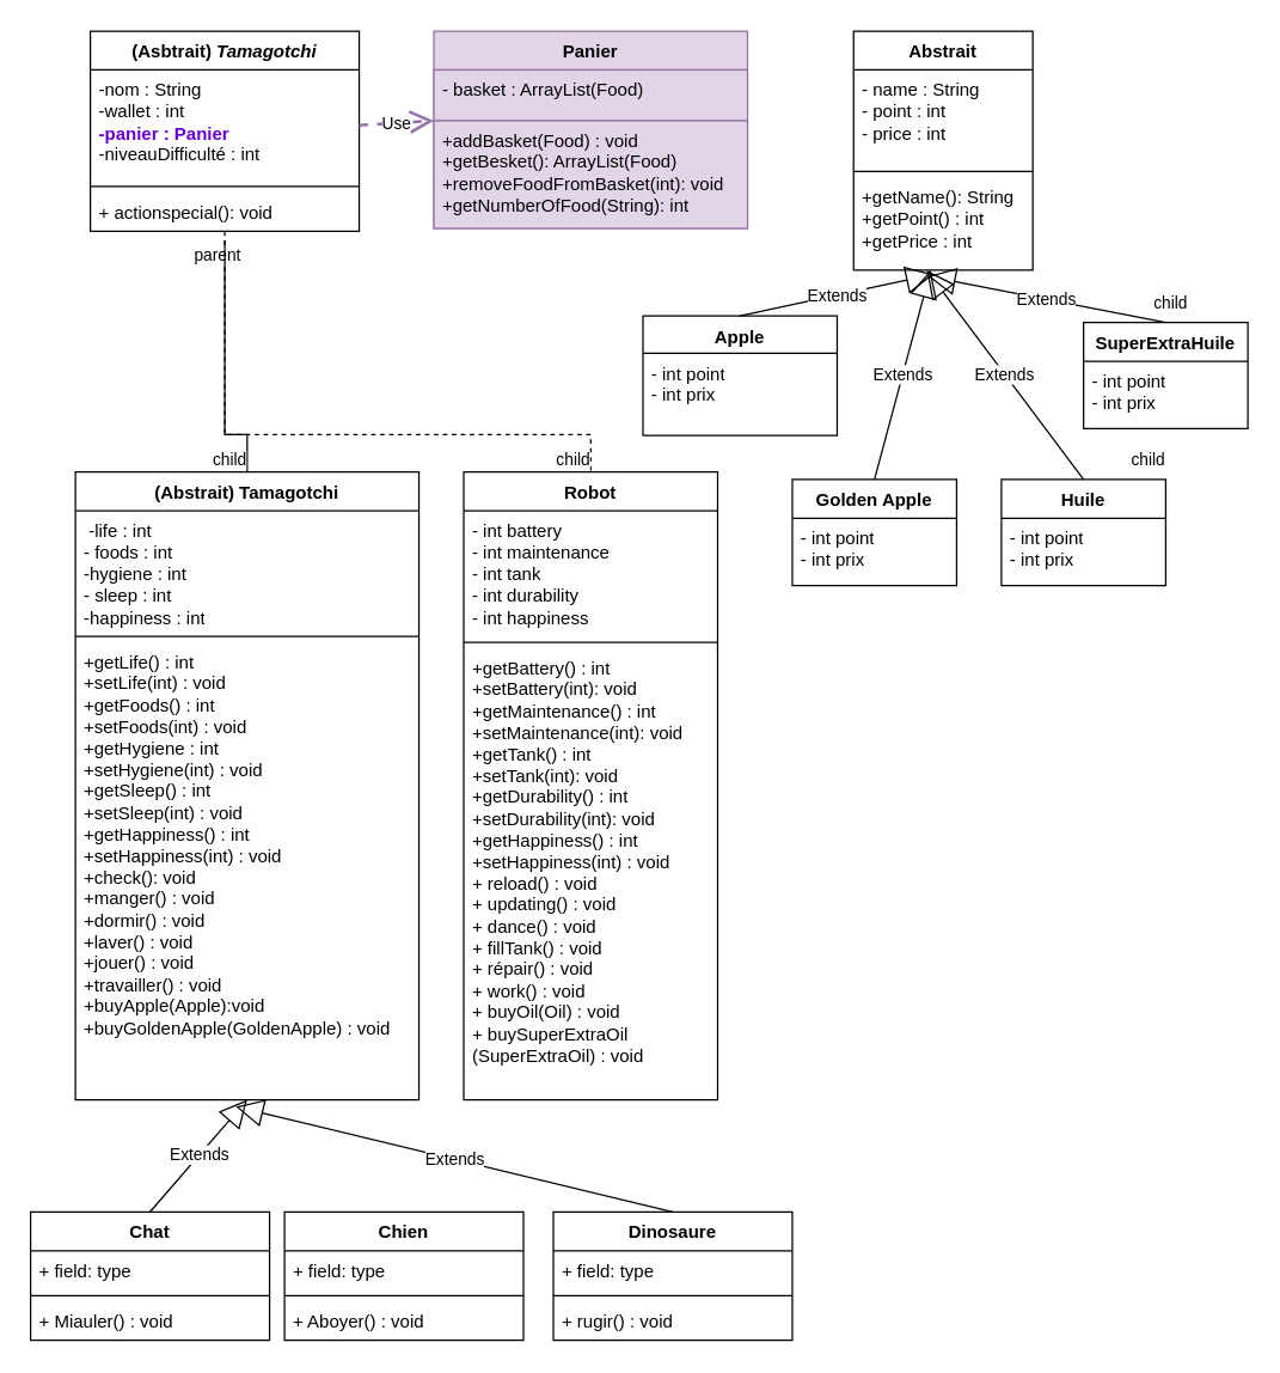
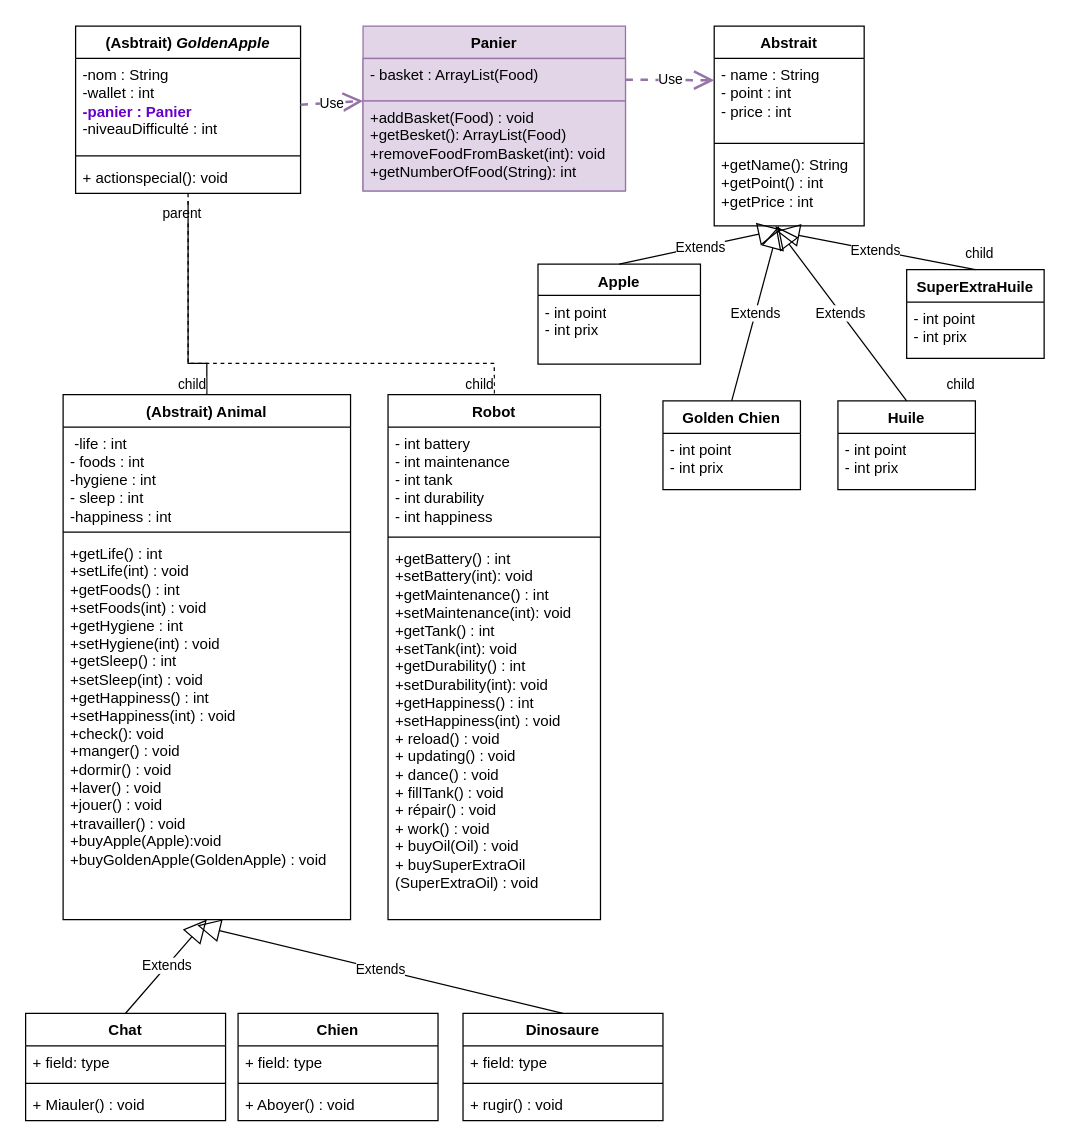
  <mxCell id="0" />
  <mxCell id="1" parent="0" />
- <mxCell id="2" value="(Asbtrait)&amp;nbsp;&lt;i&gt;Tamagotchi&lt;/i&gt;" style="swimlane;fontStyle=1;align=center;verticalAlign=top;childLayout=stackLayout;horizontal=1;startSize=26;horizontalStack=0;resizeParent=1;resizeParentMax=0;resizeLast=0;collapsible=1;marginBottom=0;whiteSpace=wrap;html=1;" parent="1" vertex="1"><mxGeometry x="60" y="20" width="180" height="134" as="geometry" /></mxCell>
+ <mxCell id="2" value="(Asbtrait)&amp;nbsp;&lt;i&gt;GoldenApple&lt;/i&gt;" style="swimlane;fontStyle=1;align=center;verticalAlign=top;childLayout=stackLayout;horizontal=1;startSize=26;horizontalStack=0;resizeParent=1;resizeParentMax=0;resizeLast=0;collapsible=1;marginBottom=0;whiteSpace=wrap;html=1;" parent="1" vertex="1"><mxGeometry x="60" y="20" width="180" height="134" as="geometry" /></mxCell>
  <mxCell id="3" value="&lt;div&gt;-nom : String&lt;/div&gt;&lt;div&gt;-wallet : int&lt;/div&gt;&lt;div&gt;&lt;font color=&quot;#6600cc&quot;&gt;&lt;b&gt;-panier : Panier&lt;/b&gt;&lt;/font&gt;&lt;br&gt;&lt;/div&gt;&lt;div&gt;-niveauDifficulté : int&lt;/div&gt;" style="text;strokeColor=none;fillColor=none;align=left;verticalAlign=top;spacingLeft=4;spacingRight=4;overflow=hidden;rotatable=0;points=[[0,0.5],[1,0.5]];portConstraint=eastwest;whiteSpace=wrap;html=1;" parent="2" vertex="1"><mxGeometry y="26" width="180" height="74" as="geometry" /></mxCell>
  <mxCell id="4" value="" style="line;strokeWidth=1;fillColor=none;align=left;verticalAlign=middle;spacingTop=-1;spacingLeft=3;spacingRight=3;rotatable=0;labelPosition=right;points=[];portConstraint=eastwest;strokeColor=inherit;" parent="2" vertex="1"><mxGeometry y="100" width="180" height="8" as="geometry" /></mxCell>
  <mxCell id="5" value="+ actionspecial(): void" style="text;strokeColor=none;fillColor=none;align=left;verticalAlign=top;spacingLeft=4;spacingRight=4;overflow=hidden;rotatable=0;points=[[0,0.5],[1,0.5]];portConstraint=eastwest;whiteSpace=wrap;html=1;" parent="2" vertex="1"><mxGeometry y="108" width="180" height="26" as="geometry" /></mxCell>
  <mxCell id="6" value="Dinosaure" style="swimlane;fontStyle=1;align=center;verticalAlign=top;childLayout=stackLayout;horizontal=1;startSize=26;horizontalStack=0;resizeParent=1;resizeParentMax=0;resizeLast=0;collapsible=1;marginBottom=0;whiteSpace=wrap;html=1;" parent="1" vertex="1"><mxGeometry x="370" y="810" width="160" height="86" as="geometry" /></mxCell>
  <mxCell id="7" value="+ field: type" style="text;strokeColor=none;fillColor=none;align=left;verticalAlign=top;spacingLeft=4;spacingRight=4;overflow=hidden;rotatable=0;points=[[0,0.5],[1,0.5]];portConstraint=eastwest;whiteSpace=wrap;html=1;" parent="6" vertex="1"><mxGeometry y="26" width="160" height="26" as="geometry" /></mxCell>
  <mxCell id="8" value="" style="line;strokeWidth=1;fillColor=none;align=left;verticalAlign=middle;spacingTop=-1;spacingLeft=3;spacingRight=3;rotatable=0;labelPosition=right;points=[];portConstraint=eastwest;strokeColor=inherit;" parent="6" vertex="1"><mxGeometry y="52" width="160" height="8" as="geometry" /></mxCell>
  <mxCell id="9" value="+ rugir() : void" style="text;strokeColor=none;fillColor=none;align=left;verticalAlign=top;spacingLeft=4;spacingRight=4;overflow=hidden;rotatable=0;points=[[0,0.5],[1,0.5]];portConstraint=eastwest;whiteSpace=wrap;html=1;" parent="6" vertex="1"><mxGeometry y="60" width="160" height="26" as="geometry" /></mxCell>
  <mxCell id="10" value="Robot" style="swimlane;fontStyle=1;align=center;verticalAlign=top;childLayout=stackLayout;horizontal=1;startSize=26;horizontalStack=0;resizeParent=1;resizeParentMax=0;resizeLast=0;collapsible=1;marginBottom=0;whiteSpace=wrap;html=1;" parent="1" vertex="1"><mxGeometry x="310" y="315" width="170" height="420" as="geometry" /></mxCell>
  <mxCell id="11" value="- int battery&lt;br&gt;- int&amp;nbsp;maintenance&lt;br&gt;- int tank&lt;br&gt;- int durability&lt;br&gt;- int happiness" style="text;strokeColor=none;fillColor=none;align=left;verticalAlign=top;spacingLeft=4;spacingRight=4;overflow=hidden;rotatable=0;points=[[0,0.5],[1,0.5]];portConstraint=eastwest;whiteSpace=wrap;html=1;" parent="10" vertex="1"><mxGeometry y="26" width="170" height="84" as="geometry" /></mxCell>
  <mxCell id="12" value="" style="line;strokeWidth=1;fillColor=none;align=left;verticalAlign=middle;spacingTop=-1;spacingLeft=3;spacingRight=3;rotatable=0;labelPosition=right;points=[];portConstraint=eastwest;strokeColor=inherit;" parent="10" vertex="1"><mxGeometry y="110" width="170" height="8" as="geometry" /></mxCell>
  <mxCell id="13" value="+getBattery() : int&lt;br&gt;+setBattery(int): void&lt;br&gt;+getMaintenance() : int&lt;br style=&quot;border-color: var(--border-color);&quot;&gt;+setMaintenance(int): void&lt;br&gt;+getTank() : int&lt;br style=&quot;border-color: var(--border-color);&quot;&gt;+setTank(int): void&lt;br&gt;+getDurability() : int&lt;br style=&quot;border-color: var(--border-color);&quot;&gt;+setDurability(int): void&lt;br&gt;&lt;div style=&quot;border-color: var(--border-color);&quot;&gt;+getHappiness() : int&lt;br style=&quot;border-color: var(--border-color);&quot;&gt;&lt;/div&gt;+setHappiness(int) : void&lt;br&gt;+ reload() : void&lt;br&gt;&lt;div&gt;+ updating() : void&lt;/div&gt;+ dance() : void&lt;br&gt;+ fillTank() : void&lt;br&gt;+ répair() : void&lt;br&gt;+ work() : void&lt;br&gt;+ buyOil(Oil) : void&lt;br&gt;+ buySuperExtraOil (SuperExtraOil) : void" style="text;strokeColor=none;fillColor=none;align=left;verticalAlign=top;spacingLeft=4;spacingRight=4;overflow=hidden;rotatable=0;points=[[0,0.5],[1,0.5]];portConstraint=eastwest;whiteSpace=wrap;html=1;" parent="10" vertex="1"><mxGeometry y="118" width="170" height="302" as="geometry" /></mxCell>
- <mxCell id="14" value="(Abstrait) Tamagotchi" style="swimlane;fontStyle=1;align=center;verticalAlign=top;childLayout=stackLayout;horizontal=1;startSize=26;horizontalStack=0;resizeParent=1;resizeParentMax=0;resizeLast=0;collapsible=1;marginBottom=0;whiteSpace=wrap;html=1;" parent="1" vertex="1"><mxGeometry x="50" y="315" width="230" height="420" as="geometry" /></mxCell>
+ <mxCell id="14" value="(Abstrait) Animal" style="swimlane;fontStyle=1;align=center;verticalAlign=top;childLayout=stackLayout;horizontal=1;startSize=26;horizontalStack=0;resizeParent=1;resizeParentMax=0;resizeLast=0;collapsible=1;marginBottom=0;whiteSpace=wrap;html=1;" parent="1" vertex="1"><mxGeometry x="50" y="315" width="230" height="420" as="geometry" /></mxCell>
  <mxCell id="15" value="&lt;div&gt;&amp;nbsp;-life : int&lt;br&gt;&lt;/div&gt;&lt;div&gt;- foods : int&lt;/div&gt;&lt;div&gt;-hygiene : int&lt;/div&gt;&lt;div&gt;- sleep : int&lt;/div&gt;&lt;div&gt;-happiness : int&lt;br&gt;&lt;/div&gt;&lt;div&gt;&lt;br&gt;&lt;/div&gt;" style="text;strokeColor=none;fillColor=none;align=left;verticalAlign=top;spacingLeft=4;spacingRight=4;overflow=hidden;rotatable=0;points=[[0,0.5],[1,0.5]];portConstraint=eastwest;whiteSpace=wrap;html=1;" parent="14" vertex="1"><mxGeometry y="26" width="230" height="80" as="geometry" /></mxCell>
  <mxCell id="16" value="" style="line;strokeWidth=1;fillColor=none;align=left;verticalAlign=middle;spacingTop=-1;spacingLeft=3;spacingRight=3;rotatable=0;labelPosition=right;points=[];portConstraint=eastwest;strokeColor=inherit;" parent="14" vertex="1"><mxGeometry y="106" width="230" height="8" as="geometry" /></mxCell>
  <mxCell id="17" value="&lt;div&gt;+getLife() : int&lt;br&gt;&lt;/div&gt;&lt;div&gt;+setLife(int) : void&lt;/div&gt;&lt;div&gt;&lt;div&gt;+getFoods() : int&lt;br&gt;&lt;/div&gt;+setFoods(int) : void&lt;/div&gt;&lt;div&gt;&lt;div&gt;+getHygiene : int&lt;br&gt;&lt;/div&gt;+setHygiene(int) : void&lt;/div&gt;&lt;div&gt;&lt;div&gt;+getSleep() : int&lt;br&gt;&lt;/div&gt;+setSleep(int) : void&lt;/div&gt;&lt;div&gt;&lt;div&gt;+getHappiness() : int&lt;br&gt;&lt;/div&gt;+setHappiness(int) : void&lt;/div&gt;&lt;div&gt;+check(): void&lt;br&gt;&lt;/div&gt;&lt;div&gt;+manger() : void&lt;/div&gt;&lt;div&gt;+dormir() : void&lt;/div&gt;&lt;div&gt;+laver() : void&lt;/div&gt;&lt;div&gt;+jouer() : void&lt;/div&gt;&lt;div&gt;+travailler() : void&lt;br&gt;&lt;/div&gt;&lt;div&gt;+buyApple(Apple):void&lt;/div&gt;&lt;div&gt;+buyGoldenApple(GoldenApple) : void&lt;/div&gt;&lt;div&gt;&lt;br&gt;&lt;/div&gt;" style="text;strokeColor=none;fillColor=none;align=left;verticalAlign=top;spacingLeft=4;spacingRight=4;overflow=hidden;rotatable=0;points=[[0,0.5],[1,0.5]];portConstraint=eastwest;whiteSpace=wrap;html=1;" parent="14" vertex="1"><mxGeometry y="114" width="230" height="306" as="geometry" /></mxCell>
  <mxCell id="18" value="" style="endArrow=none;html=1;edgeStyle=orthogonalEdgeStyle;rounded=0;exitX=0.5;exitY=1;exitDx=0;exitDy=0;entryX=0.5;entryY=0;entryDx=0;entryDy=0;dashed=1;" parent="1" source="2" target="10" edge="1"><mxGeometry relative="1" as="geometry"><mxPoint x="421" y="490" as="sourcePoint" /><mxPoint x="581" y="490" as="targetPoint" /><Array as="points"><mxPoint x="150" y="290" /><mxPoint x="395" y="290" /></Array></mxGeometry></mxCell>
  <mxCell id="19" value="parent" style="edgeLabel;resizable=0;html=1;align=left;verticalAlign=bottom;" parent="18" connectable="0" vertex="1"><mxGeometry x="-1" relative="1" as="geometry"><mxPoint x="-22" y="24" as="offset" /></mxGeometry></mxCell>
  <mxCell id="20" value="child" style="edgeLabel;resizable=0;html=1;align=right;verticalAlign=bottom;" parent="18" connectable="0" vertex="1"><mxGeometry x="1" relative="1" as="geometry" /></mxCell>
  <mxCell id="21" value="" style="endArrow=none;html=1;edgeStyle=orthogonalEdgeStyle;rounded=0;entryX=0.5;entryY=0;entryDx=0;entryDy=0;exitX=0.5;exitY=1.231;exitDx=0;exitDy=0;exitPerimeter=0;" parent="1" source="5" target="14" edge="1"><mxGeometry relative="1" as="geometry"><mxPoint x="391" y="360" as="sourcePoint" /><mxPoint x="540.5" y="474" as="targetPoint" /><Array as="points"><mxPoint x="150" y="290" /><mxPoint x="165" y="290" /></Array></mxGeometry></mxCell>
  <mxCell id="22" value="child" style="edgeLabel;resizable=0;html=1;align=right;verticalAlign=bottom;" parent="21" connectable="0" vertex="1"><mxGeometry x="1" relative="1" as="geometry" /></mxCell>
  <mxCell id="23" value="Abstrait" style="swimlane;fontStyle=1;align=center;verticalAlign=top;childLayout=stackLayout;horizontal=1;startSize=26;horizontalStack=0;resizeParent=1;resizeParentMax=0;resizeLast=0;collapsible=1;marginBottom=0;whiteSpace=wrap;html=1;" parent="1" vertex="1"><mxGeometry x="571" y="20" width="120" height="160" as="geometry" /></mxCell>
  <mxCell id="24" value="&lt;div&gt;- name : String&lt;/div&gt;&lt;div&gt;- point : int&lt;/div&gt;&lt;div&gt;- price : int&lt;/div&gt;&lt;div&gt;&lt;br&gt;&lt;/div&gt;" style="text;strokeColor=none;fillColor=none;align=left;verticalAlign=top;spacingLeft=4;spacingRight=4;overflow=hidden;rotatable=0;points=[[0,0.5],[1,0.5]];portConstraint=eastwest;whiteSpace=wrap;html=1;" parent="23" vertex="1"><mxGeometry y="26" width="120" height="64" as="geometry" /></mxCell>
  <mxCell id="25" value="" style="line;strokeWidth=1;fillColor=none;align=left;verticalAlign=middle;spacingTop=-1;spacingLeft=3;spacingRight=3;rotatable=0;labelPosition=right;points=[];portConstraint=eastwest;strokeColor=inherit;" parent="23" vertex="1"><mxGeometry y="90" width="120" height="8" as="geometry" /></mxCell>
  <mxCell id="26" value="+getName(): String&lt;br&gt;+getPoint() : int&lt;br&gt;+getPrice : int" style="text;strokeColor=none;fillColor=none;align=left;verticalAlign=top;spacingLeft=4;spacingRight=4;overflow=hidden;rotatable=0;points=[[0,0.5],[1,0.5]];portConstraint=eastwest;whiteSpace=wrap;html=1;" parent="23" vertex="1"><mxGeometry y="98" width="120" height="62" as="geometry" /></mxCell>
  <mxCell id="27" value="Use" style="endArrow=open;endSize=12;dashed=1;html=1;rounded=0;exitX=1;exitY=0.5;exitDx=0;exitDy=0;entryX=0;entryY=1;entryDx=0;entryDy=0;entryPerimeter=0;fillColor=#e1d5e7;strokeColor=#9673a6;strokeWidth=2;" parent="1" source="3" target="49" edge="1"><mxGeometry width="160" relative="1" as="geometry"><mxPoint x="391" y="135.5" as="sourcePoint" /><mxPoint x="551" y="135.5" as="targetPoint" /></mxGeometry></mxCell>
  <mxCell id="28" value="Apple" style="swimlane;fontStyle=1;align=center;verticalAlign=top;childLayout=stackLayout;horizontal=1;startSize=25;horizontalStack=0;resizeParent=1;resizeParentMax=0;resizeLast=0;collapsible=1;marginBottom=0;whiteSpace=wrap;html=1;" parent="1" vertex="1"><mxGeometry x="430" y="210.5" width="130" height="80" as="geometry" /></mxCell>
  <mxCell id="29" value="- int point&lt;br&gt;- int&amp;nbsp;prix" style="text;strokeColor=none;fillColor=none;align=left;verticalAlign=top;spacingLeft=4;spacingRight=4;overflow=hidden;rotatable=0;points=[[0,0.5],[1,0.5]];portConstraint=eastwest;whiteSpace=wrap;html=1;" parent="28" vertex="1"><mxGeometry y="25" width="130" height="55" as="geometry" /></mxCell>
- <mxCell id="30" value="Golden Apple" style="swimlane;fontStyle=1;align=center;verticalAlign=top;childLayout=stackLayout;horizontal=1;startSize=26;horizontalStack=0;resizeParent=1;resizeParentMax=0;resizeLast=0;collapsible=1;marginBottom=0;whiteSpace=wrap;html=1;" parent="1" vertex="1"><mxGeometry x="530" y="320" width="110" height="71" as="geometry" /></mxCell>
+ <mxCell id="30" value="Golden Chien" style="swimlane;fontStyle=1;align=center;verticalAlign=top;childLayout=stackLayout;horizontal=1;startSize=26;horizontalStack=0;resizeParent=1;resizeParentMax=0;resizeLast=0;collapsible=1;marginBottom=0;whiteSpace=wrap;html=1;" parent="1" vertex="1"><mxGeometry x="530" y="320" width="110" height="71" as="geometry" /></mxCell>
  <mxCell id="31" value="- int point&lt;br&gt;- int&amp;nbsp;prix" style="text;strokeColor=none;fillColor=none;align=left;verticalAlign=top;spacingLeft=4;spacingRight=4;overflow=hidden;rotatable=0;points=[[0,0.5],[1,0.5]];portConstraint=eastwest;whiteSpace=wrap;html=1;" parent="30" vertex="1"><mxGeometry y="26" width="110" height="45" as="geometry" /></mxCell>
  <mxCell id="32" value="Huile" style="swimlane;fontStyle=1;align=center;verticalAlign=top;childLayout=stackLayout;horizontal=1;startSize=26;horizontalStack=0;resizeParent=1;resizeParentMax=0;resizeLast=0;collapsible=1;marginBottom=0;whiteSpace=wrap;html=1;" parent="1" vertex="1"><mxGeometry x="670" y="320" width="110" height="71" as="geometry" /></mxCell>
  <mxCell id="33" value="- int point&lt;br&gt;- int&amp;nbsp;prix" style="text;strokeColor=none;fillColor=none;align=left;verticalAlign=top;spacingLeft=4;spacingRight=4;overflow=hidden;rotatable=0;points=[[0,0.5],[1,0.5]];portConstraint=eastwest;whiteSpace=wrap;html=1;" parent="32" vertex="1"><mxGeometry y="26" width="110" height="45" as="geometry" /></mxCell>
  <mxCell id="34" value="SuperExtraHuile" style="swimlane;fontStyle=1;align=center;verticalAlign=top;childLayout=stackLayout;horizontal=1;startSize=26;horizontalStack=0;resizeParent=1;resizeParentMax=0;resizeLast=0;collapsible=1;marginBottom=0;whiteSpace=wrap;html=1;" parent="1" vertex="1"><mxGeometry x="725" y="215" width="110" height="71" as="geometry" /></mxCell>
  <mxCell id="35" value="- int point&lt;br&gt;- int&amp;nbsp;prix" style="text;strokeColor=none;fillColor=none;align=left;verticalAlign=top;spacingLeft=4;spacingRight=4;overflow=hidden;rotatable=0;points=[[0,0.5],[1,0.5]];portConstraint=eastwest;whiteSpace=wrap;html=1;" parent="34" vertex="1"><mxGeometry y="26" width="110" height="45" as="geometry" /></mxCell>
  <mxCell id="36" value="child" style="edgeLabel;resizable=0;html=1;align=right;verticalAlign=bottom;" parent="1" connectable="0" vertex="1"><mxGeometry x="780" y="315" as="geometry" /></mxCell>
  <mxCell id="37" value="child" style="edgeLabel;resizable=0;html=1;align=right;verticalAlign=bottom;" parent="1" connectable="0" vertex="1"><mxGeometry x="795" y="210" as="geometry" /></mxCell>
  <mxCell id="38" value="Chien" style="swimlane;fontStyle=1;align=center;verticalAlign=top;childLayout=stackLayout;horizontal=1;startSize=26;horizontalStack=0;resizeParent=1;resizeParentMax=0;resizeLast=0;collapsible=1;marginBottom=0;whiteSpace=wrap;html=1;" parent="1" vertex="1"><mxGeometry x="190" y="810" width="160" height="86" as="geometry" /></mxCell>
  <mxCell id="39" value="+ field: type" style="text;strokeColor=none;fillColor=none;align=left;verticalAlign=top;spacingLeft=4;spacingRight=4;overflow=hidden;rotatable=0;points=[[0,0.5],[1,0.5]];portConstraint=eastwest;whiteSpace=wrap;html=1;" parent="38" vertex="1"><mxGeometry y="26" width="160" height="26" as="geometry" /></mxCell>
  <mxCell id="40" value="" style="line;strokeWidth=1;fillColor=none;align=left;verticalAlign=middle;spacingTop=-1;spacingLeft=3;spacingRight=3;rotatable=0;labelPosition=right;points=[];portConstraint=eastwest;strokeColor=inherit;" parent="38" vertex="1"><mxGeometry y="52" width="160" height="8" as="geometry" /></mxCell>
  <mxCell id="41" value="+ Aboyer() : void" style="text;strokeColor=none;fillColor=none;align=left;verticalAlign=top;spacingLeft=4;spacingRight=4;overflow=hidden;rotatable=0;points=[[0,0.5],[1,0.5]];portConstraint=eastwest;whiteSpace=wrap;html=1;" parent="38" vertex="1"><mxGeometry y="60" width="160" height="26" as="geometry" /></mxCell>
  <mxCell id="42" value="Chat" style="swimlane;fontStyle=1;align=center;verticalAlign=top;childLayout=stackLayout;horizontal=1;startSize=26;horizontalStack=0;resizeParent=1;resizeParentMax=0;resizeLast=0;collapsible=1;marginBottom=0;whiteSpace=wrap;html=1;" parent="1" vertex="1"><mxGeometry x="20" y="810" width="160" height="86" as="geometry" /></mxCell>
  <mxCell id="43" value="+ field: type" style="text;strokeColor=none;fillColor=none;align=left;verticalAlign=top;spacingLeft=4;spacingRight=4;overflow=hidden;rotatable=0;points=[[0,0.5],[1,0.5]];portConstraint=eastwest;whiteSpace=wrap;html=1;" parent="42" vertex="1"><mxGeometry y="26" width="160" height="26" as="geometry" /></mxCell>
  <mxCell id="44" value="" style="line;strokeWidth=1;fillColor=none;align=left;verticalAlign=middle;spacingTop=-1;spacingLeft=3;spacingRight=3;rotatable=0;labelPosition=right;points=[];portConstraint=eastwest;strokeColor=inherit;" parent="42" vertex="1"><mxGeometry y="52" width="160" height="8" as="geometry" /></mxCell>
  <mxCell id="45" value="+ Miauler() : void" style="text;strokeColor=none;fillColor=none;align=left;verticalAlign=top;spacingLeft=4;spacingRight=4;overflow=hidden;rotatable=0;points=[[0,0.5],[1,0.5]];portConstraint=eastwest;whiteSpace=wrap;html=1;" parent="42" vertex="1"><mxGeometry y="60" width="160" height="26" as="geometry" /></mxCell>
  <mxCell id="46" value="Extends" style="endArrow=block;endSize=16;endFill=0;html=1;rounded=0;entryX=0.5;entryY=1;entryDx=0;entryDy=0;exitX=0.5;exitY=0;exitDx=0;exitDy=0;" parent="1" source="42" target="14" edge="1"><mxGeometry width="160" relative="1" as="geometry"><mxPoint x="111" y="860" as="sourcePoint" /><mxPoint x="791" y="560.46" as="targetPoint" /></mxGeometry></mxCell>
  <mxCell id="47" value="Extends" style="endArrow=block;endSize=16;endFill=0;html=1;rounded=0;exitX=0.5;exitY=0;exitDx=0;exitDy=0;entryX=0.467;entryY=1.015;entryDx=0;entryDy=0;entryPerimeter=0;" parent="1" source="6" target="17" edge="1"><mxGeometry width="160" relative="1" as="geometry"><mxPoint x="515" y="860.46" as="sourcePoint" /><mxPoint x="351" y="510.46" as="targetPoint" /></mxGeometry></mxCell>
  <mxCell id="48" value="Panier" style="swimlane;fontStyle=1;align=center;verticalAlign=top;childLayout=stackLayout;horizontal=1;startSize=26;horizontalStack=0;resizeParent=1;resizeParentMax=0;resizeLast=0;collapsible=1;marginBottom=0;whiteSpace=wrap;html=1;fillColor=#e1d5e7;strokeColor=#9673a6;" parent="1" vertex="1"><mxGeometry x="290" y="20" width="210" height="132" as="geometry" /></mxCell>
  <mxCell id="49" value="- basket : ArrayList(Food)" style="text;strokeColor=#9673a6;fillColor=#e1d5e7;align=left;verticalAlign=top;spacingLeft=4;spacingRight=4;overflow=hidden;rotatable=0;points=[[0,0.5],[1,0.5]];portConstraint=eastwest;whiteSpace=wrap;html=1;" parent="48" vertex="1"><mxGeometry y="26" width="210" height="34" as="geometry" /></mxCell>
  <mxCell id="50" value="+addBasket(Food) : void&lt;br&gt;+getBesket(): ArrayList(Food)&lt;br&gt;+removeFoodFromBasket(int): void&lt;br&gt;+getNumberOfFood(String): int" style="text;strokeColor=#9673a6;fillColor=#e1d5e7;align=left;verticalAlign=top;spacingLeft=4;spacingRight=4;overflow=hidden;rotatable=0;points=[[0,0.5],[1,0.5]];portConstraint=eastwest;whiteSpace=wrap;html=1;" parent="48" vertex="1"><mxGeometry y="60" width="210" height="72" as="geometry" /></mxCell>
+ <mxCell id="51" value="Use" style="endArrow=open;endSize=12;dashed=1;html=1;rounded=0;entryX=0;entryY=0.272;entryDx=0;entryDy=0;exitX=1;exitY=0.5;exitDx=0;exitDy=0;entryPerimeter=0;strokeWidth=2;fillColor=#e1d5e7;strokeColor=#9673a6;" parent="1" source="49" target="24" edge="1"><mxGeometry width="160" relative="1" as="geometry"><mxPoint x="510" y="104" as="sourcePoint" /><mxPoint x="600" y="114" as="targetPoint" /></mxGeometry></mxCell>
  <mxCell id="52" value="Extends" style="endArrow=block;endSize=16;endFill=0;html=1;rounded=0;entryX=0.446;entryY=1.044;entryDx=0;entryDy=0;exitX=0.5;exitY=0;exitDx=0;exitDy=0;entryPerimeter=0;" parent="1" source="28" target="26" edge="1"><mxGeometry width="160" relative="1" as="geometry"><mxPoint x="575" y="575" as="sourcePoint" /><mxPoint x="640" y="500" as="targetPoint" /></mxGeometry></mxCell>
  <mxCell id="53" value="Extends" style="endArrow=block;endSize=16;endFill=0;html=1;rounded=0;exitX=0.5;exitY=0;exitDx=0;exitDy=0;" parent="1" source="30" target="26" edge="1"><mxGeometry width="160" relative="1" as="geometry"><mxPoint x="670" y="545" as="sourcePoint" /><mxPoint x="735" y="470" as="targetPoint" /></mxGeometry></mxCell>
  <mxCell id="54" value="Extends" style="endArrow=block;endSize=16;endFill=0;html=1;rounded=0;exitX=0.5;exitY=0;exitDx=0;exitDy=0;" parent="1" source="32" edge="1"><mxGeometry width="160" relative="1" as="geometry"><mxPoint x="605" y="670" as="sourcePoint" /><mxPoint x="620" y="180" as="targetPoint" /></mxGeometry></mxCell>
  <mxCell id="55" value="Extends" style="endArrow=block;endSize=16;endFill=0;html=1;rounded=0;entryX=0.415;entryY=1.065;entryDx=0;entryDy=0;exitX=0.5;exitY=0;exitDx=0;exitDy=0;entryPerimeter=0;" parent="1" source="34" target="26" edge="1"><mxGeometry width="160" relative="1" as="geometry"><mxPoint x="140" y="850" as="sourcePoint" /><mxPoint x="205" y="775" as="targetPoint" /></mxGeometry></mxCell>
